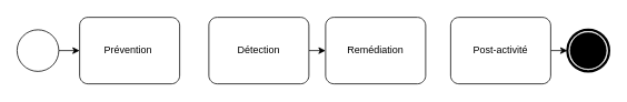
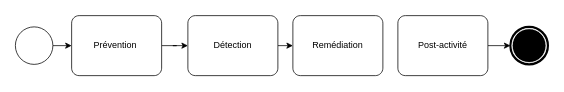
  <mxCell id="0" />
  <mxCell id="1" parent="0" />
  <mxCell id="2" style="edgeStyle=orthogonalEdgeStyle;rounded=0;orthogonalLoop=1;jettySize=auto;html=1;exitX=1;exitY=0.5;exitDx=0;exitDy=0;exitPerimeter=0;entryX=0;entryY=0.5;entryDx=0;entryDy=0;entryPerimeter=0;" edge="1" parent="1" source="3" target="11"><mxGeometry relative="1" as="geometry" /></mxCell>
  <mxCell id="3" value="" style="points=[[0.145,0.145,0],[0.5,0,0],[0.855,0.145,0],[1,0.5,0],[0.855,0.855,0],[0.5,1,0],[0.145,0.855,0],[0,0.5,0]];shape=mxgraph.bpmn.event;html=1;verticalLabelPosition=bottom;labelBackgroundColor=#ffffff;verticalAlign=top;align=center;perimeter=ellipsePerimeter;outlineConnect=0;aspect=fixed;outline=standard;symbol=general;" vertex="1" parent="1"><mxGeometry x="20" y="35" width="50" height="50" as="geometry" /></mxCell>
  <mxCell id="4" value="" style="points=[[0.145,0.145,0],[0.5,0,0],[0.855,0.145,0],[1,0.5,0],[0.855,0.855,0],[0.5,1,0],[0.145,0.855,0],[0,0.5,0]];shape=mxgraph.bpmn.event;html=1;verticalLabelPosition=bottom;labelBackgroundColor=#ffffff;verticalAlign=top;align=center;perimeter=ellipsePerimeter;outlineConnect=0;aspect=fixed;outline=end;symbol=terminate;" vertex="1" parent="1"><mxGeometry x="680" y="35" width="50" height="50" as="geometry" /></mxCell>
  <mxCell id="5" style="edgeStyle=orthogonalEdgeStyle;rounded=0;orthogonalLoop=1;jettySize=auto;html=1;exitX=1;exitY=0.5;exitDx=0;exitDy=0;exitPerimeter=0;entryX=0;entryY=0.5;entryDx=0;entryDy=0;entryPerimeter=0;" edge="1" parent="1" source="6" target="4"><mxGeometry relative="1" as="geometry" /></mxCell>
- <mxCell id="6" value="&lt;div&gt;Post-activité&lt;/div&gt;" style="points=[[0.25,0,0],[0.5,0,0],[0.75,0,0],[1,0.25,0],[1,0.5,0],[1,0.75,0],[0.75,1,0],[0.5,1,0],[0.25,1,0],[0,0.75,0],[0,0.5,0],[0,0.25,0]];shape=mxgraph.bpmn.task;whiteSpace=wrap;rectStyle=rounded;size=10;html=1;container=1;expand=0;collapsible=0;taskMarker=abstract;" vertex="1" parent="1"><mxGeometry x="540" y="20" width="120" height="80" as="geometry" /></mxCell>
+ <mxCell id="6" value="&lt;div&gt;Post-activité&lt;/div&gt;" style="points=[[0.25,0,0],[0.5,0,0],[0.75,0,0],[1,0.25,0],[1,0.5,0],[1,0.75,0],[0.75,1,0],[0.5,1,0],[0.25,1,0],[0,0.75,0],[0,0.5,0],[0,0.25,0]];shape=mxgraph.bpmn.task;whiteSpace=wrap;rectStyle=rounded;size=10;html=1;container=1;expand=0;collapsible=0;taskMarker=abstract;" vertex="1" parent="1"><mxGeometry x="530" y="20" width="120" height="80" as="geometry" /></mxCell>
  <mxCell id="7" value="Remédiation" style="points=[[0.25,0,0],[0.5,0,0],[0.75,0,0],[1,0.25,0],[1,0.5,0],[1,0.75,0],[0.75,1,0],[0.5,1,0],[0.25,1,0],[0,0.75,0],[0,0.5,0],[0,0.25,0]];shape=mxgraph.bpmn.task;whiteSpace=wrap;rectStyle=rounded;size=10;html=1;container=1;expand=0;collapsible=0;taskMarker=abstract;" vertex="1" parent="1"><mxGeometry x="390" y="20" width="120" height="80" as="geometry" /></mxCell>
  <mxCell id="8" style="edgeStyle=orthogonalEdgeStyle;rounded=0;orthogonalLoop=1;jettySize=auto;html=1;exitX=1;exitY=0.5;exitDx=0;exitDy=0;exitPerimeter=0;entryX=0;entryY=0.5;entryDx=0;entryDy=0;entryPerimeter=0;" edge="1" parent="1" source="9" target="7"><mxGeometry relative="1" as="geometry" /></mxCell>
  <mxCell id="9" value="Détection" style="points=[[0.25,0,0],[0.5,0,0],[0.75,0,0],[1,0.25,0],[1,0.5,0],[1,0.75,0],[0.75,1,0],[0.5,1,0],[0.25,1,0],[0,0.75,0],[0,0.5,0],[0,0.25,0]];shape=mxgraph.bpmn.task;whiteSpace=wrap;rectStyle=rounded;size=10;html=1;container=1;expand=0;collapsible=0;taskMarker=abstract;" vertex="1" parent="1"><mxGeometry x="250" y="20" width="120" height="80" as="geometry" /></mxCell>
+ <mxCell id="10" style="edgeStyle=orthogonalEdgeStyle;rounded=0;orthogonalLoop=1;jettySize=auto;html=1;exitX=1;exitY=0.5;exitDx=0;exitDy=0;exitPerimeter=0;" edge="1" parent="1" source="11" target="9"><mxGeometry relative="1" as="geometry" /></mxCell>
  <mxCell id="11" value="Prévention&lt;span style=&quot;white-space: pre;&quot;&gt; &lt;/span&gt;" style="points=[[0.25,0,0],[0.5,0,0],[0.75,0,0],[1,0.25,0],[1,0.5,0],[1,0.75,0],[0.75,1,0],[0.5,1,0],[0.25,1,0],[0,0.75,0],[0,0.5,0],[0,0.25,0]];shape=mxgraph.bpmn.task;whiteSpace=wrap;rectStyle=rounded;size=10;html=1;container=1;expand=0;collapsible=0;taskMarker=abstract;" vertex="1" parent="1"><mxGeometry x="95" y="20" width="120" height="80" as="geometry" /></mxCell>
